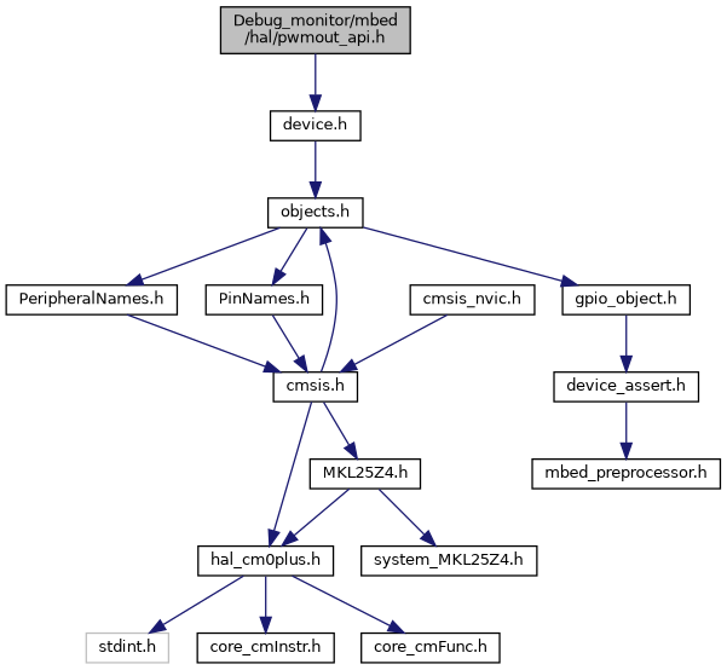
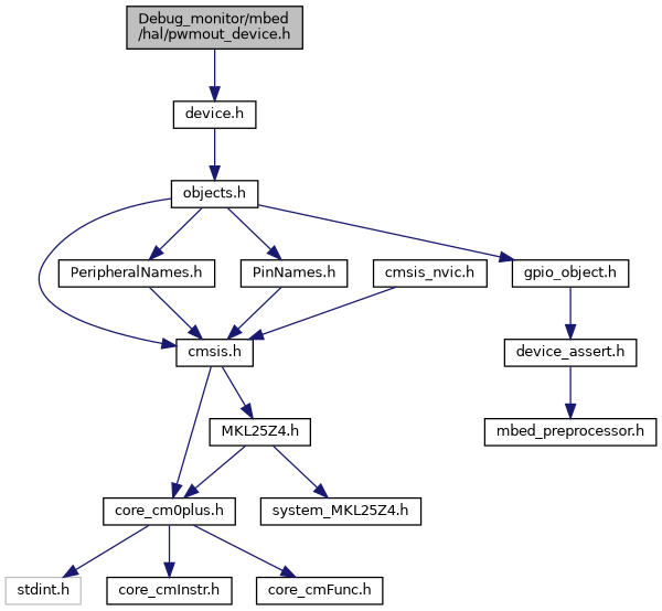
  digraph {
    node [color=black fillcolor=white fontname=Helvetica fontsize=10 shape=record style=filled]
    edge [color=midnightblue fontname=Helvetica fontsize=10 labelfontname=Helvetica labelfontsize=10 style=solid]
-   n1 [fillcolor=grey75 fontcolor=black height=0.2 label="Debug_monitor/mbed\l/hal/pwmout_api.h" width=0.4]
+   n1 [fillcolor=grey75 fontcolor=black height=0.2 label="Debug_monitor/mbed\l/hal/pwmout_device.h" width=0.4]
    n2 [height=0.2 label="device.h" width=0.4]
    n3 [height=0.2 label="objects.h" width=0.4]
    n4 [height=0.2 label="cmsis.h" width=0.4]
    n5 [height=0.2 label="PeripheralNames.h" width=0.4]
    n6 [height=0.2 label="PinNames.h" width=0.4]
    n7 [height=0.2 label="gpio_object.h" width=0.4]
    n8 [height=0.2 label="MKL25Z4.h" width=0.4]
-   n9 [height=0.2 label="hal_cm0plus.h" width=0.4]
+   n9 [height=0.2 label="core_cm0plus.h" width=0.4]
    n10 [height=0.2 label="device_assert.h" width=0.4]
    n11 [height=0.2 label="system_MKL25Z4.h" width=0.4]
    n12 [height=0.2 label="cmsis_nvic.h" width=0.4]
    n13 [color=grey75 height=0.2 label="stdint.h" width=0.4]
    n14 [height=0.2 label="core_cmInstr.h" width=0.4]
    n15 [height=0.2 label="core_cmFunc.h" width=0.4]
    n16 [height=0.2 label="mbed_preprocessor.h" width=0.4]
    n1 -> n2
    n2 -> n3
-   n4 -> n3
+   n3 -> n4
    n3 -> n5
    n3 -> n6
    n3 -> n7
    n4 -> n8
    n4 -> n9
    n5 -> n4
    n6 -> n4
    n7 -> n10
    n8 -> n9
    n8 -> n11
    n9 -> n13
    n9 -> n14
    n9 -> n15
    n10 -> n16
    n12 -> n4
  }
